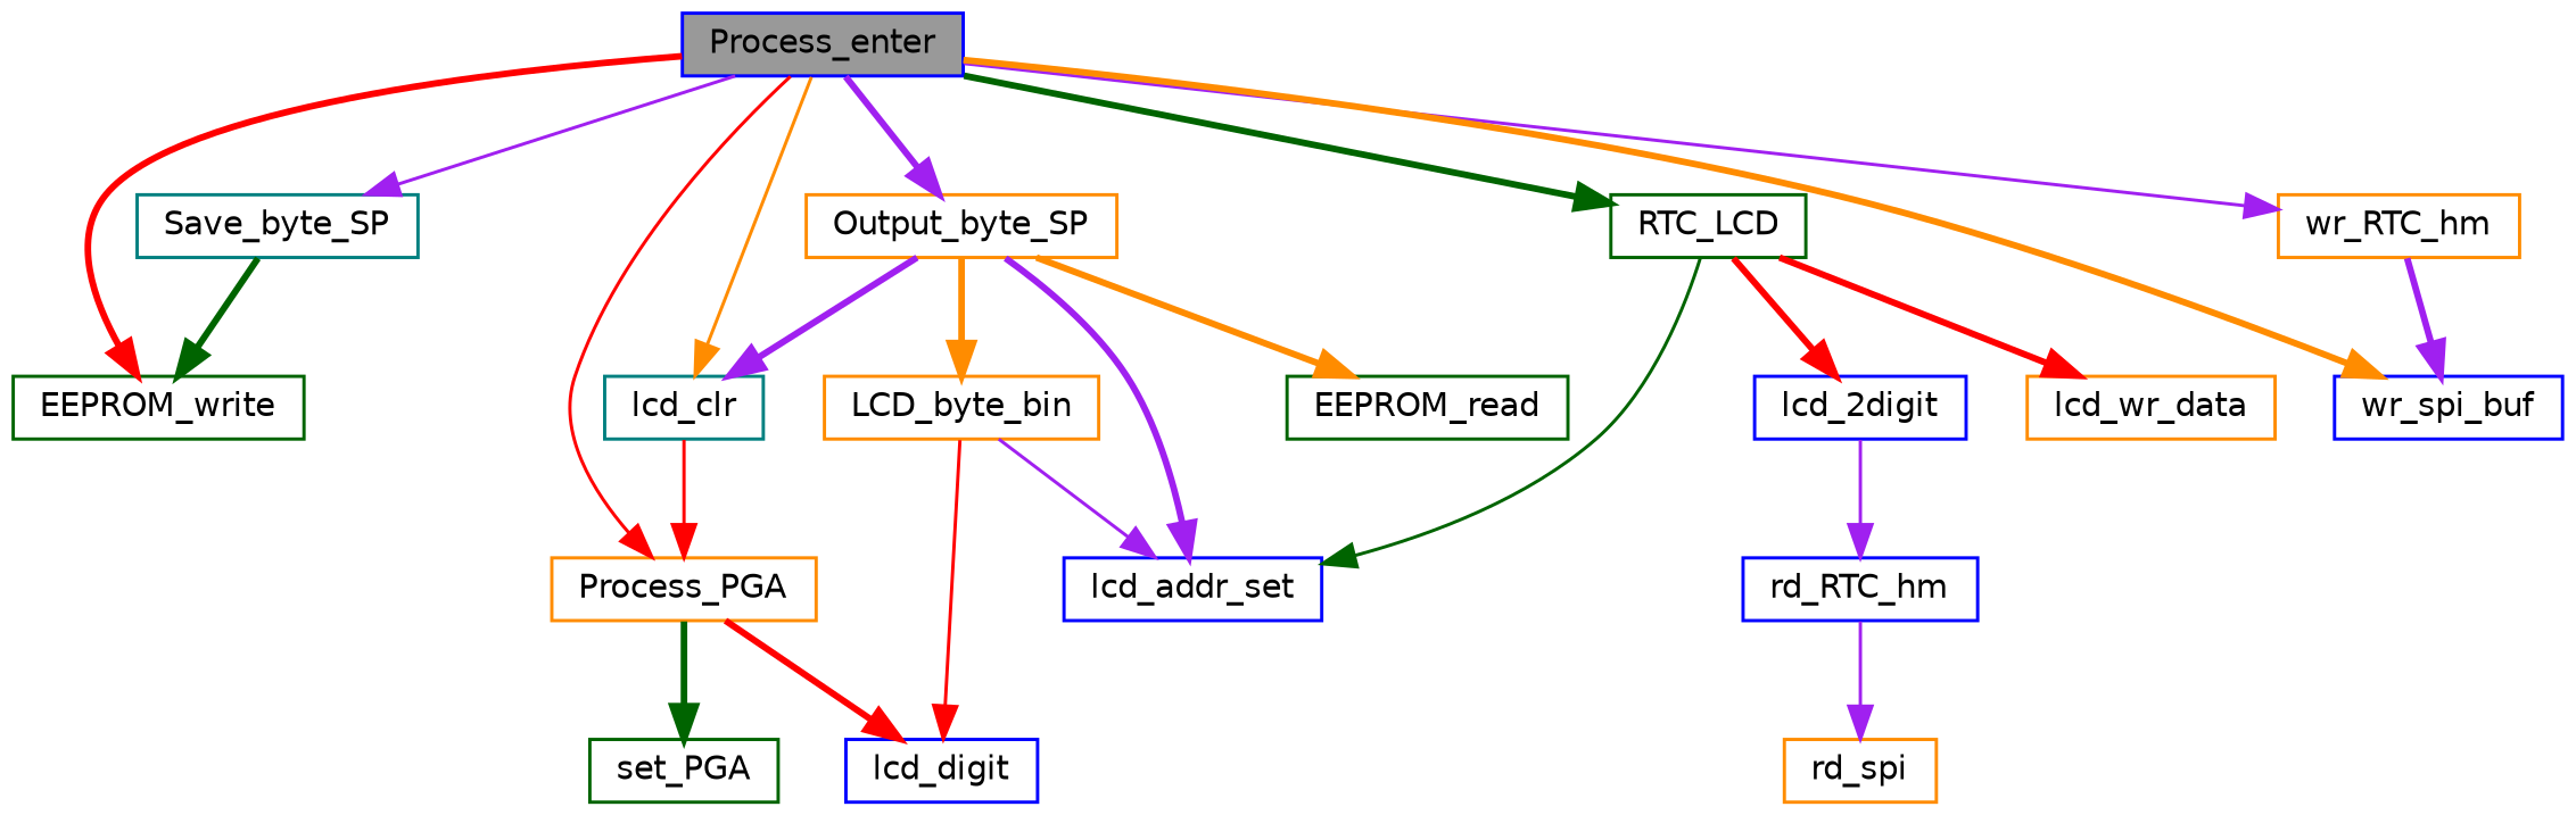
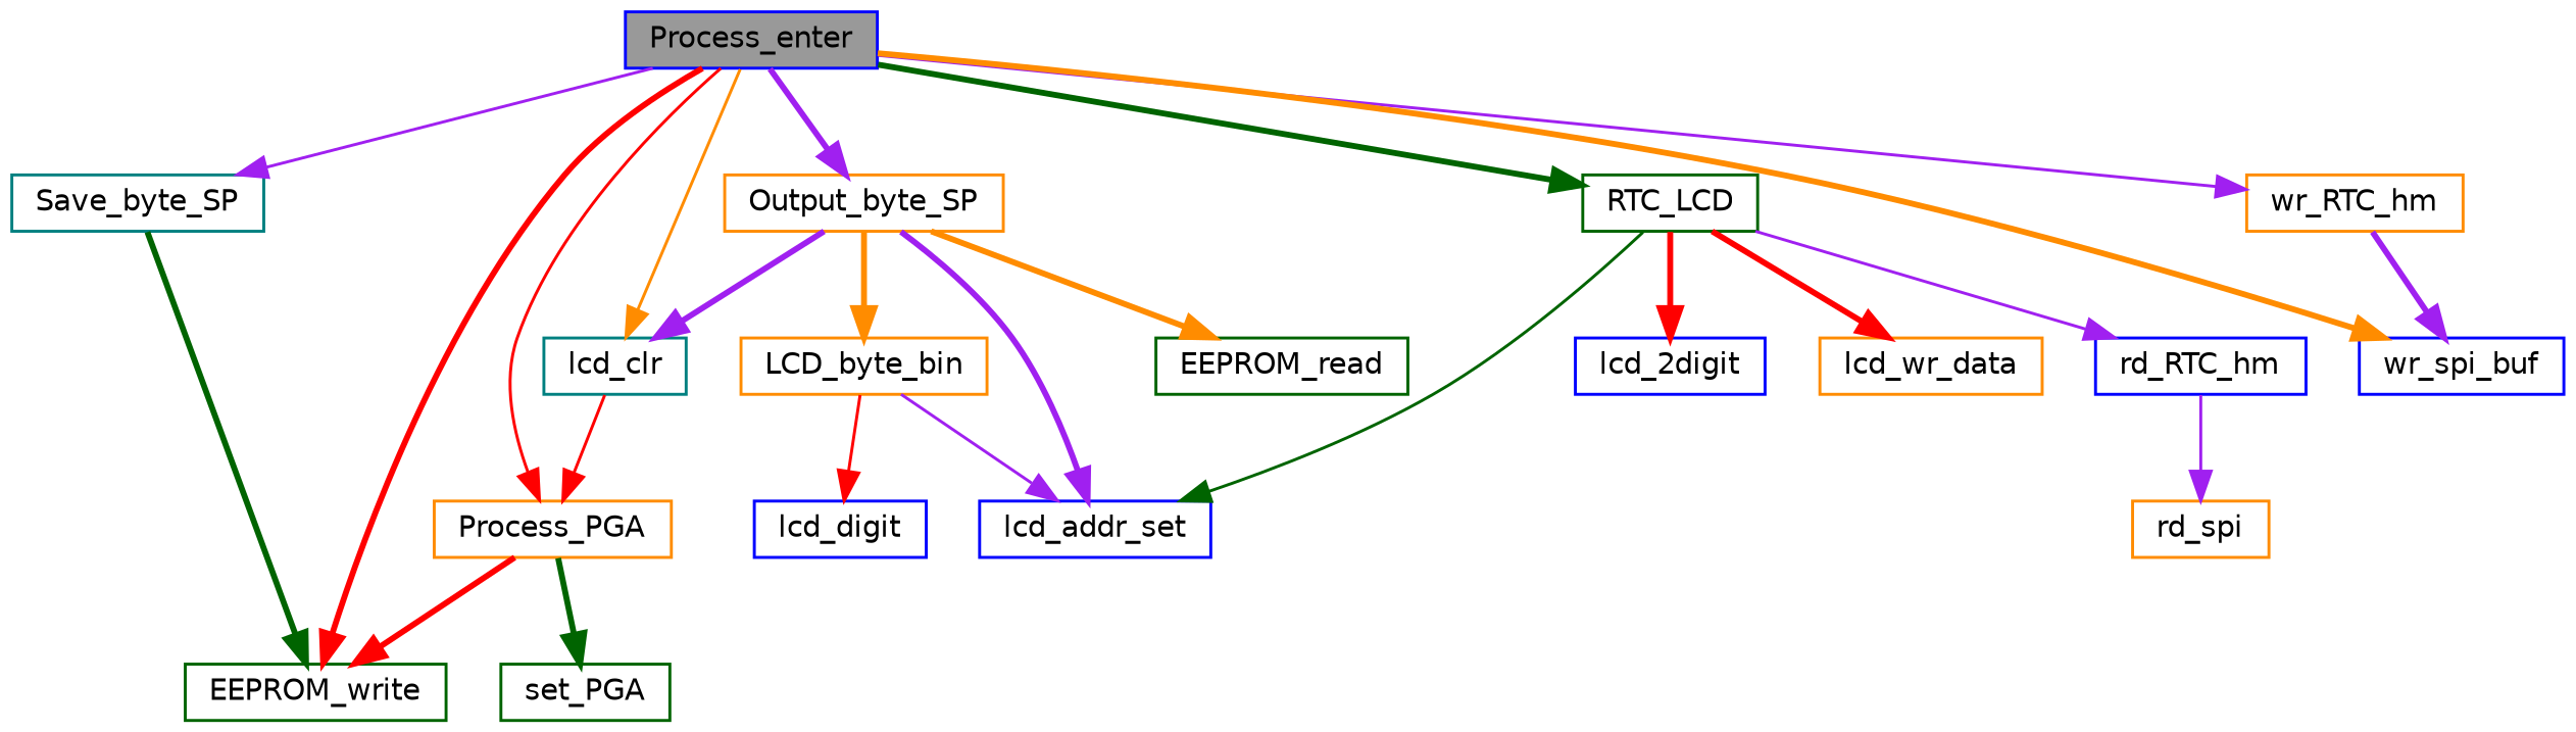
  digraph {
    rankdir=TB
    node [color=blue fillcolor=white fontname=Helvetica fontsize=10 shape=box style=filled]
    edge [color=purple fontname=Helvetica fontsize=10 labelfontname=Helvetica labelfontsize=10 style=bold]
    n1 [fillcolor=grey60 fontcolor=black height=0.2 label=Process_enter width=0.4]
    n2 [color=darkgreen height=0.2 label=EEPROM_write width=0.4]
    n3 [color=teal height=0.2 label=lcd_clr width=0.4]
    n4 [color=darkorange height=0.2 label=Output_byte_SP width=0.4]
    n5 [color=darkorange height=0.2 label=Process_PGA width=0.4]
    n6 [color=darkgreen height=0.2 label=RTC_LCD width=0.4]
    n7 [color=teal height=0.2 label=Save_byte_SP width=0.4]
    n8 [color=darkorange height=0.2 label=wr_RTC_hm width=0.4]
    n9 [height=0.2 label=wr_spi_buf width=0.4]
    n10 [color=darkgreen height=0.2 label=EEPROM_read width=0.4]
    n11 [height=0.2 label=lcd_addr_set width=0.4]
    n12 [color=darkorange height=0.2 label=LCD_byte_bin width=0.4]
    n13 [color=darkgreen height=0.2 label=set_PGA width=0.4]
    n14 [height=0.2 label=lcd_2digit width=0.4]
    n15 [color=darkorange height=0.2 label=lcd_wr_data width=0.4]
    n16 [height=0.2 label=rd_RTC_hm width=0.4]
    n17 [height=0.2 label=lcd_digit width=0.4]
    n18 [color=darkorange height=0.2 label=rd_spi width=0.4]
    n1 -> n2 [color=red]
    n1 -> n3 [color=darkorange style=solid]
    n1 -> n4
    n1 -> n5 [color=red style=solid]
    n1 -> n6 [color=darkgreen]
    n1 -> n7 [style=solid]
    n1 -> n8 [style=solid]
    n1 -> n9 [color=darkorange]
    n3 -> n5 [color=red style=solid]
    n4 -> n3
    n4 -> n10 [color=darkorange]
    n4 -> n11
    n4 -> n12 [color=darkorange]
-   n5 -> n17 [color=red]
+   n5 -> n2 [color=red]
    n5 -> n13 [color=darkgreen]
    n6 -> n11 [color=darkgreen style=solid]
    n6 -> n14 [color=red]
    n6 -> n15 [color=red]
-   n14 -> n16 [style=solid]
+   n6 -> n16 [style=solid]
    n7 -> n2 [color=darkgreen]
    n8 -> n9
    n12 -> n11 [style=solid]
    n12 -> n17 [color=red style=solid]
    n16 -> n18 [style=solid]
  }
